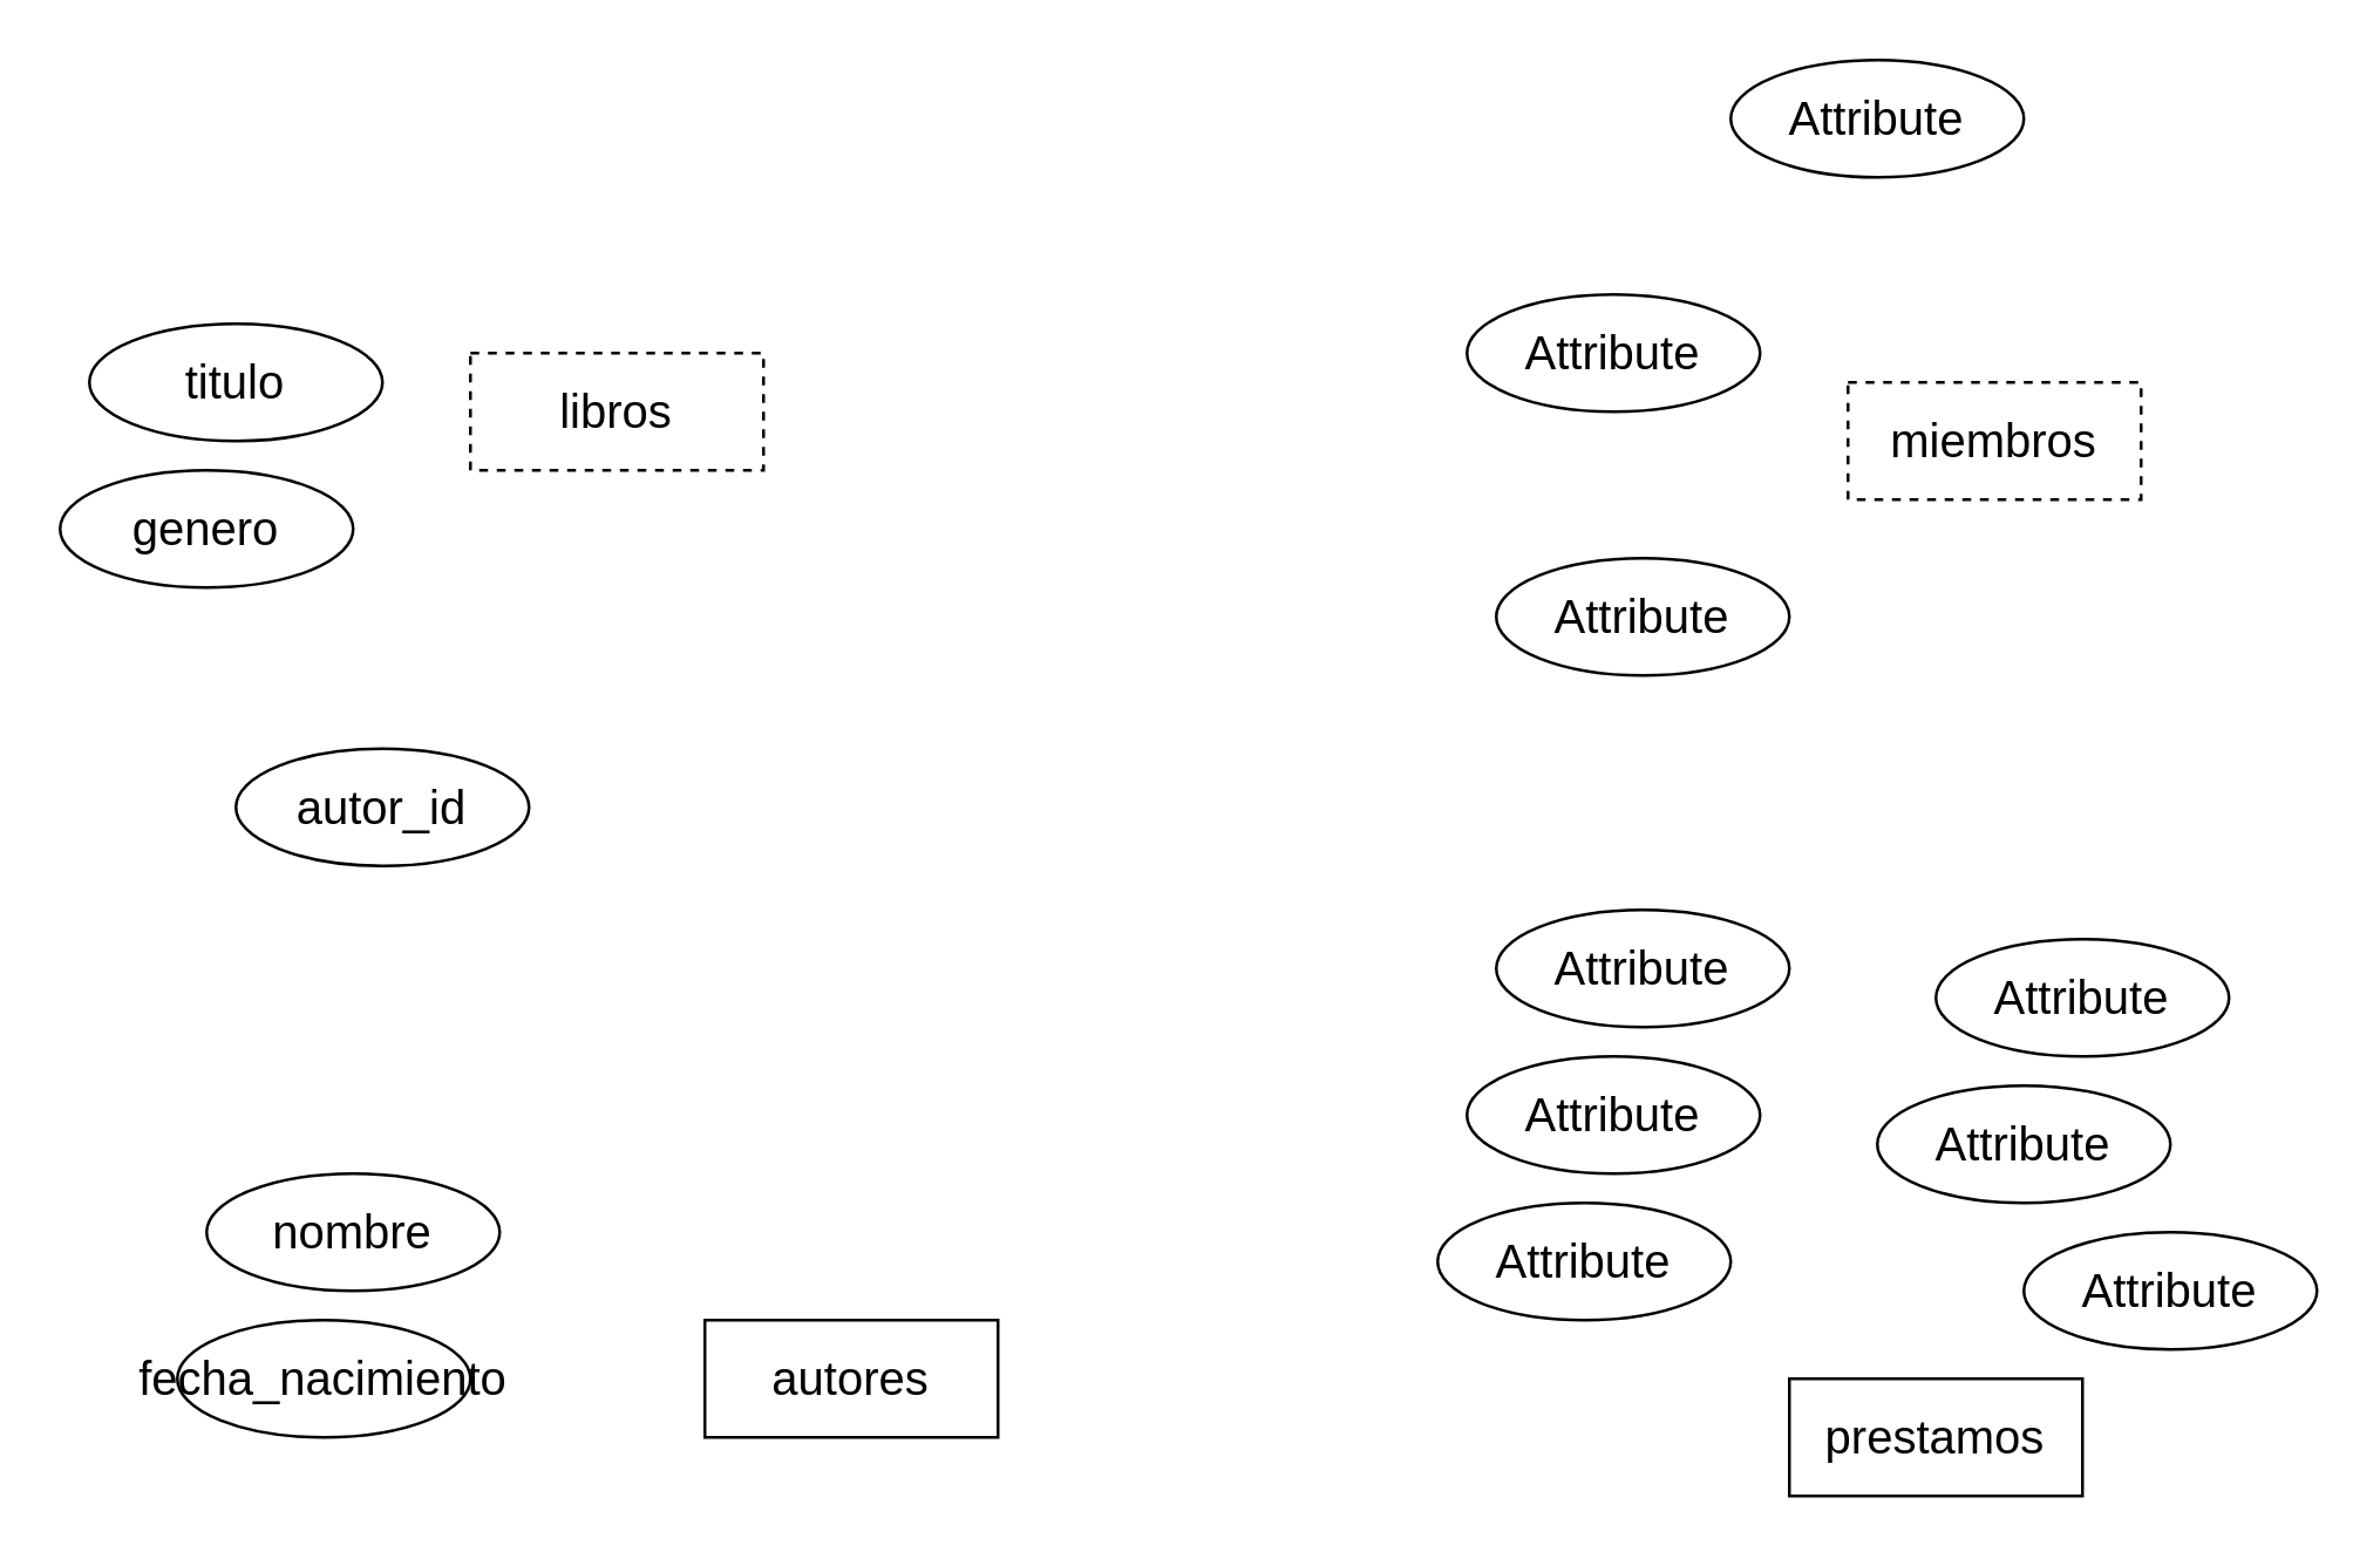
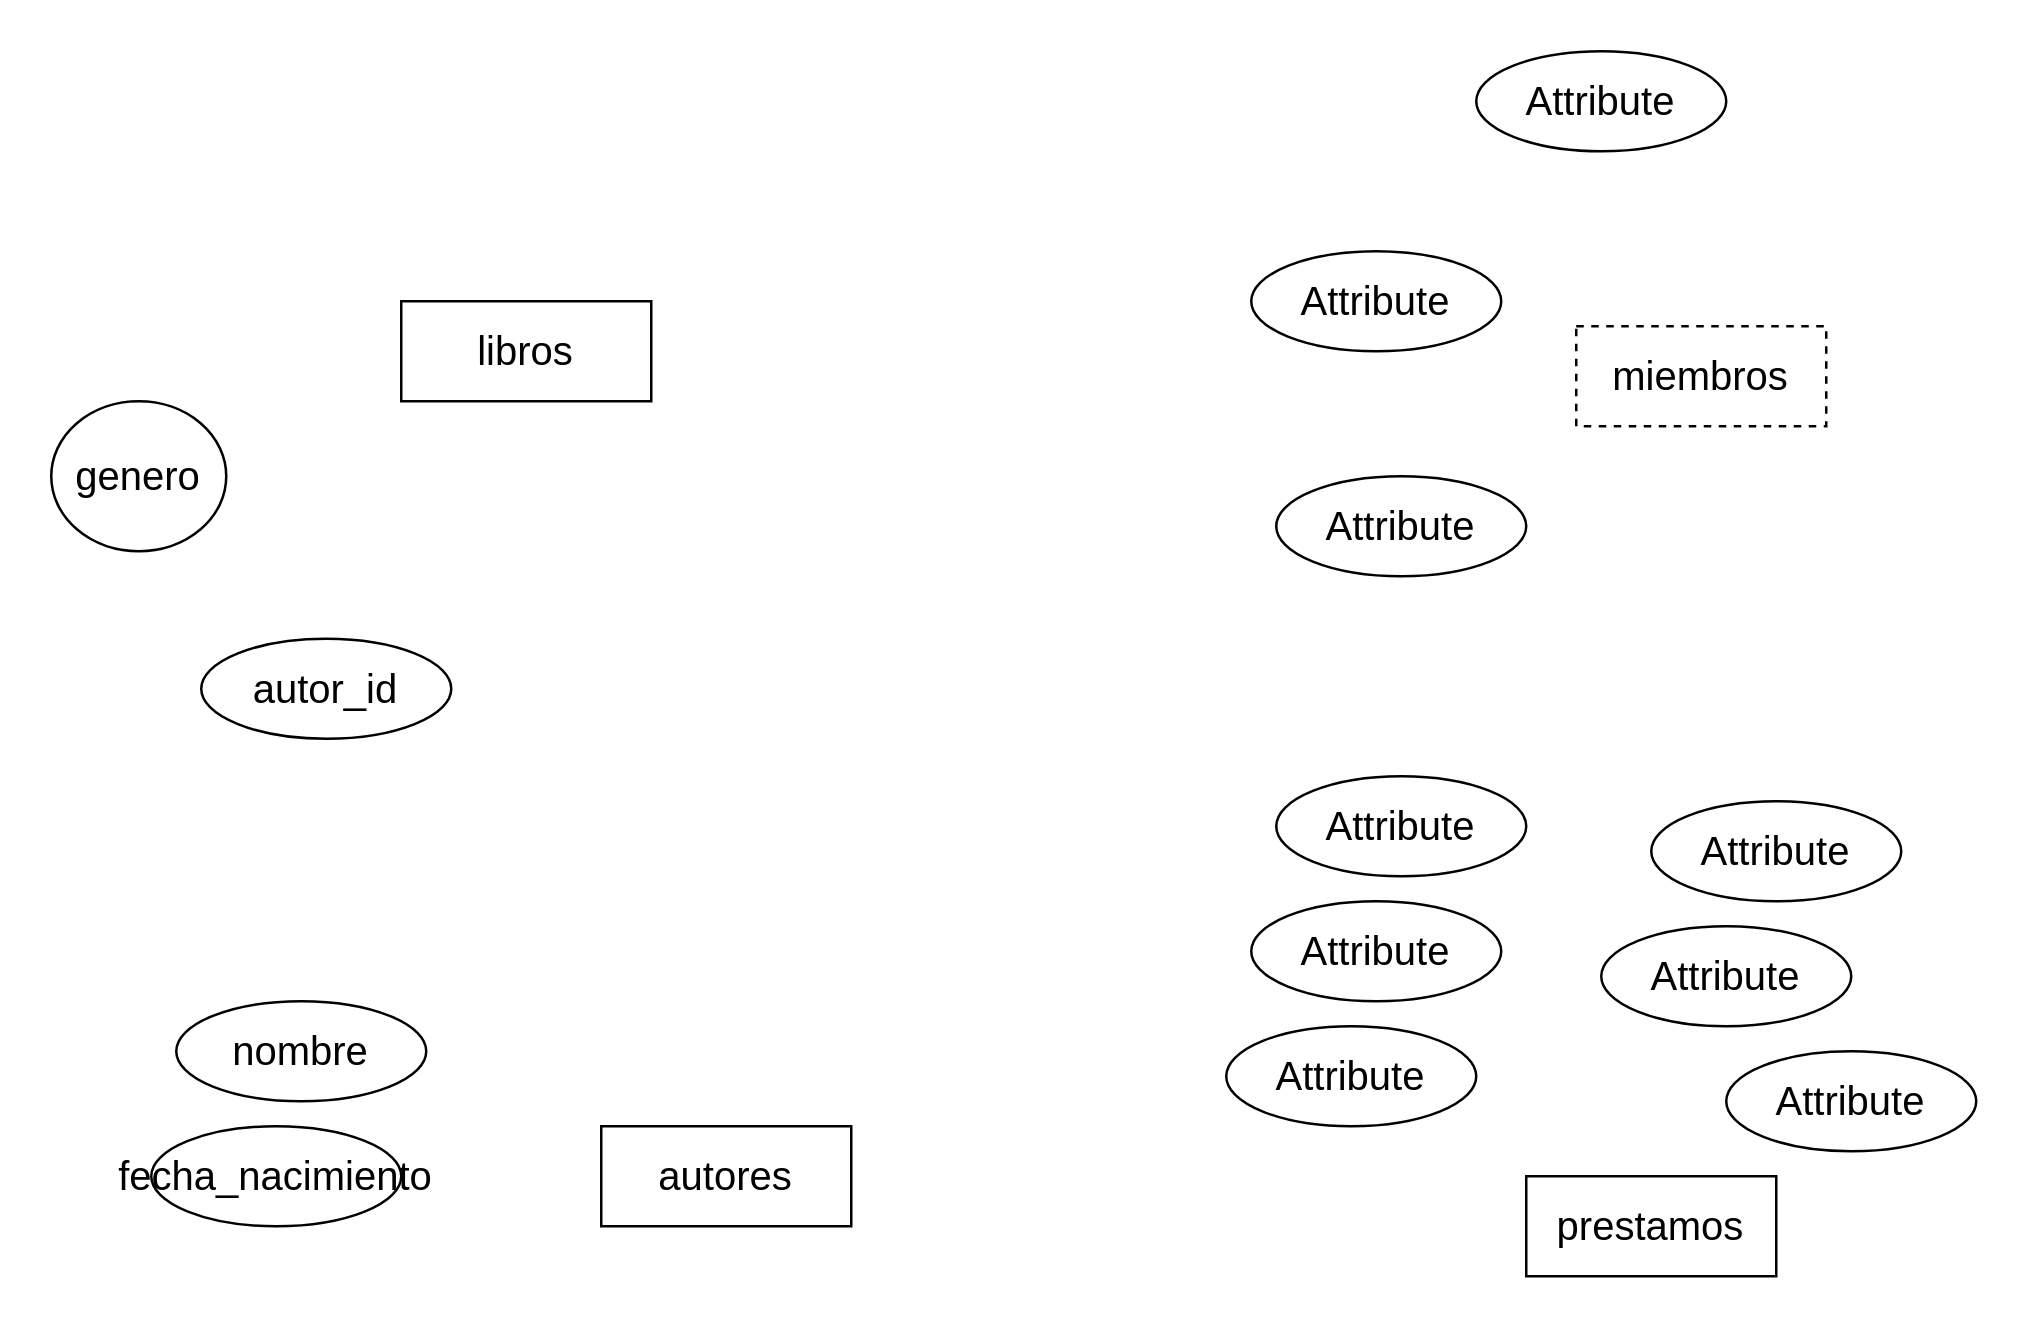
  <mxCell id="0" />
  <mxCell id="1" parent="0" />
  <mxCell id="2" value="prestamos" style="whiteSpace=wrap;html=1;align=center;fontSize=16;" vertex="1" parent="1"><mxGeometry x="610" y="470" width="100" height="40" as="geometry" /></mxCell>
  <mxCell id="3" value="autores" style="whiteSpace=wrap;html=1;align=center;fontSize=16;" vertex="1" parent="1"><mxGeometry x="240" y="450" width="100" height="40" as="geometry" /></mxCell>
- <mxCell id="4" value="libros" style="whiteSpace=wrap;html=1;align=center;fontSize=16;dashed=1;" vertex="1" parent="1"><mxGeometry x="160" y="120" width="100" height="40" as="geometry" /></mxCell>
+ <mxCell id="4" value="libros" style="whiteSpace=wrap;html=1;align=center;fontSize=16;" vertex="1" parent="1"><mxGeometry x="160" y="120" width="100" height="40" as="geometry" /></mxCell>
  <mxCell id="5" value="miembros" style="whiteSpace=wrap;html=1;align=center;fontSize=16;dashed=1;" vertex="1" parent="1"><mxGeometry x="630" y="130" width="100" height="40" as="geometry" /></mxCell>
- <mxCell id="6" value="titulo" style="ellipse;whiteSpace=wrap;html=1;align=center;fontSize=16;" vertex="1" parent="1"><mxGeometry x="30" y="110" width="100" height="40" as="geometry" /></mxCell>
- <mxCell id="7" value="genero" style="ellipse;whiteSpace=wrap;html=1;align=center;fontSize=16;" vertex="1" parent="1"><mxGeometry x="20" y="160" width="100" height="40" as="geometry" /></mxCell>
+ <mxCell id="7" value="genero" style="ellipse;whiteSpace=wrap;html=1;align=center;fontSize=16;" vertex="1" parent="1"><mxGeometry x="20" y="160" width="70" height="60" as="geometry" /></mxCell>
  <mxCell id="8" value="Attribute" style="ellipse;whiteSpace=wrap;html=1;align=center;fontSize=16;" vertex="1" parent="1"><mxGeometry x="510" y="190" width="100" height="40" as="geometry" /></mxCell>
  <mxCell id="9" value="Attribute" style="ellipse;whiteSpace=wrap;html=1;align=center;fontSize=16;" vertex="1" parent="1"><mxGeometry x="500" y="100" width="100" height="40" as="geometry" /></mxCell>
  <mxCell id="10" value="Attribute" style="ellipse;whiteSpace=wrap;html=1;align=center;fontSize=16;" vertex="1" parent="1"><mxGeometry x="590" y="20" width="100" height="40" as="geometry" /></mxCell>
  <mxCell id="11" value="Attribute" style="ellipse;whiteSpace=wrap;html=1;align=center;fontSize=16;" vertex="1" parent="1"><mxGeometry x="500" y="360" width="100" height="40" as="geometry" /></mxCell>
  <mxCell id="12" value="Attribute" style="ellipse;whiteSpace=wrap;html=1;align=center;fontSize=16;" vertex="1" parent="1"><mxGeometry x="510" y="310" width="100" height="40" as="geometry" /></mxCell>
  <mxCell id="13" value="Attribute" style="ellipse;whiteSpace=wrap;html=1;align=center;fontSize=16;" vertex="1" parent="1"><mxGeometry x="490" y="410" width="100" height="40" as="geometry" /></mxCell>
  <mxCell id="14" value="Attribute" style="ellipse;whiteSpace=wrap;html=1;align=center;fontSize=16;" vertex="1" parent="1"><mxGeometry x="640" y="370" width="100" height="40" as="geometry" /></mxCell>
  <mxCell id="15" value="Attribute" style="ellipse;whiteSpace=wrap;html=1;align=center;fontSize=16;" vertex="1" parent="1"><mxGeometry x="660" y="320" width="100" height="40" as="geometry" /></mxCell>
  <mxCell id="16" value="Attribute" style="ellipse;whiteSpace=wrap;html=1;align=center;fontSize=16;" vertex="1" parent="1"><mxGeometry x="690" y="420" width="100" height="40" as="geometry" /></mxCell>
  <mxCell id="17" value="nombre" style="ellipse;whiteSpace=wrap;html=1;align=center;fontSize=16;" vertex="1" parent="1"><mxGeometry x="70" y="400" width="100" height="40" as="geometry" /></mxCell>
  <mxCell id="18" value="autor_id" style="ellipse;whiteSpace=wrap;html=1;align=center;fontSize=16;" vertex="1" parent="1"><mxGeometry x="80" y="255" width="100" height="40" as="geometry" /></mxCell>
  <mxCell id="19" value="fecha_nacimiento" style="ellipse;whiteSpace=wrap;html=1;align=center;fontSize=16;" vertex="1" parent="1"><mxGeometry x="60" y="450" width="100" height="40" as="geometry" /></mxCell>
